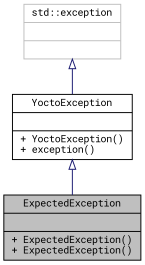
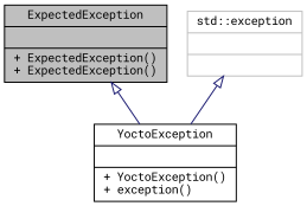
  digraph {
    fontname="Roboto Mono"
    node [color=black fillcolor=white fontname="Roboto Mono" fontsize=10 shape=record style=filled]
    edge [arrowtail=onormal color=midnightblue dir=back fontname="Roboto Mono" fontsize=10 labelfontname=Helvetica labelfontsize=10 style=solid]
    n1 [fillcolor=grey75 fontcolor=black height=0.2 label="{ExpectedException\n||+ ExpectedException()\l+ ExpectedException()\l}" width=0.4]
    n2 [height=0.2 label="{YoctoException\n||+ YoctoException()\l+ exception()\l}" width=0.4]
    n3 [color=grey75 height=0.2 label="{std::exception\n||}" width=0.4]
-   n2 -> n1
+   n1 -> n2
    n3 -> n2
  }
